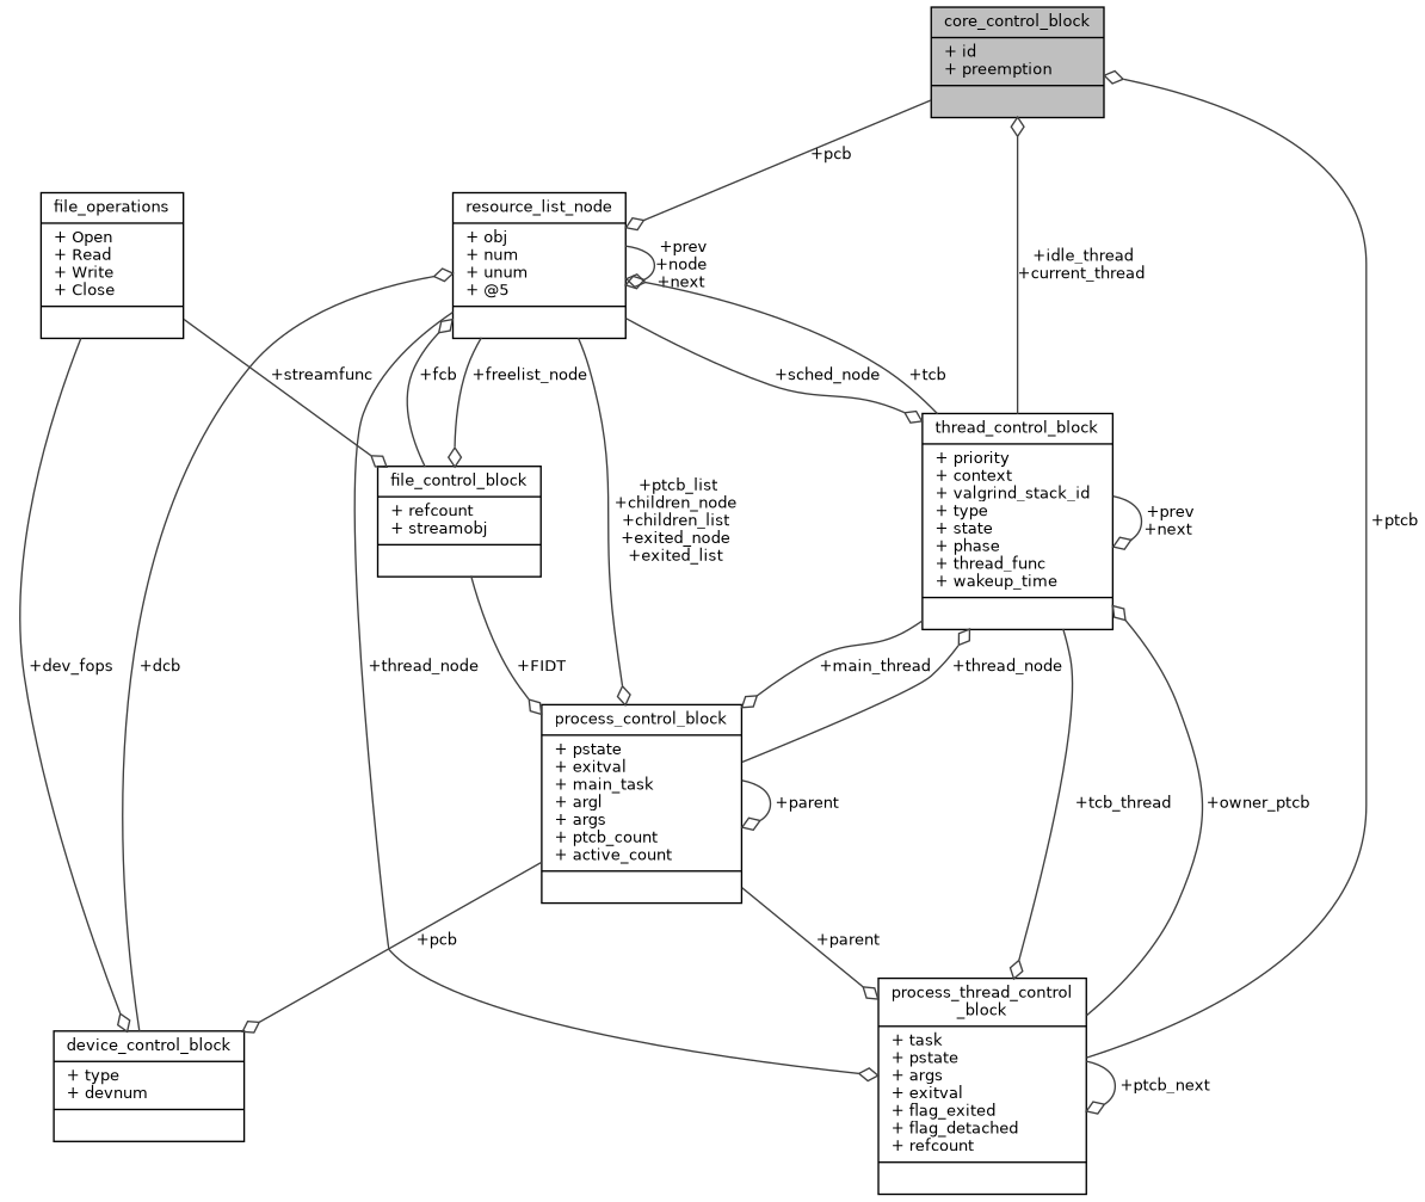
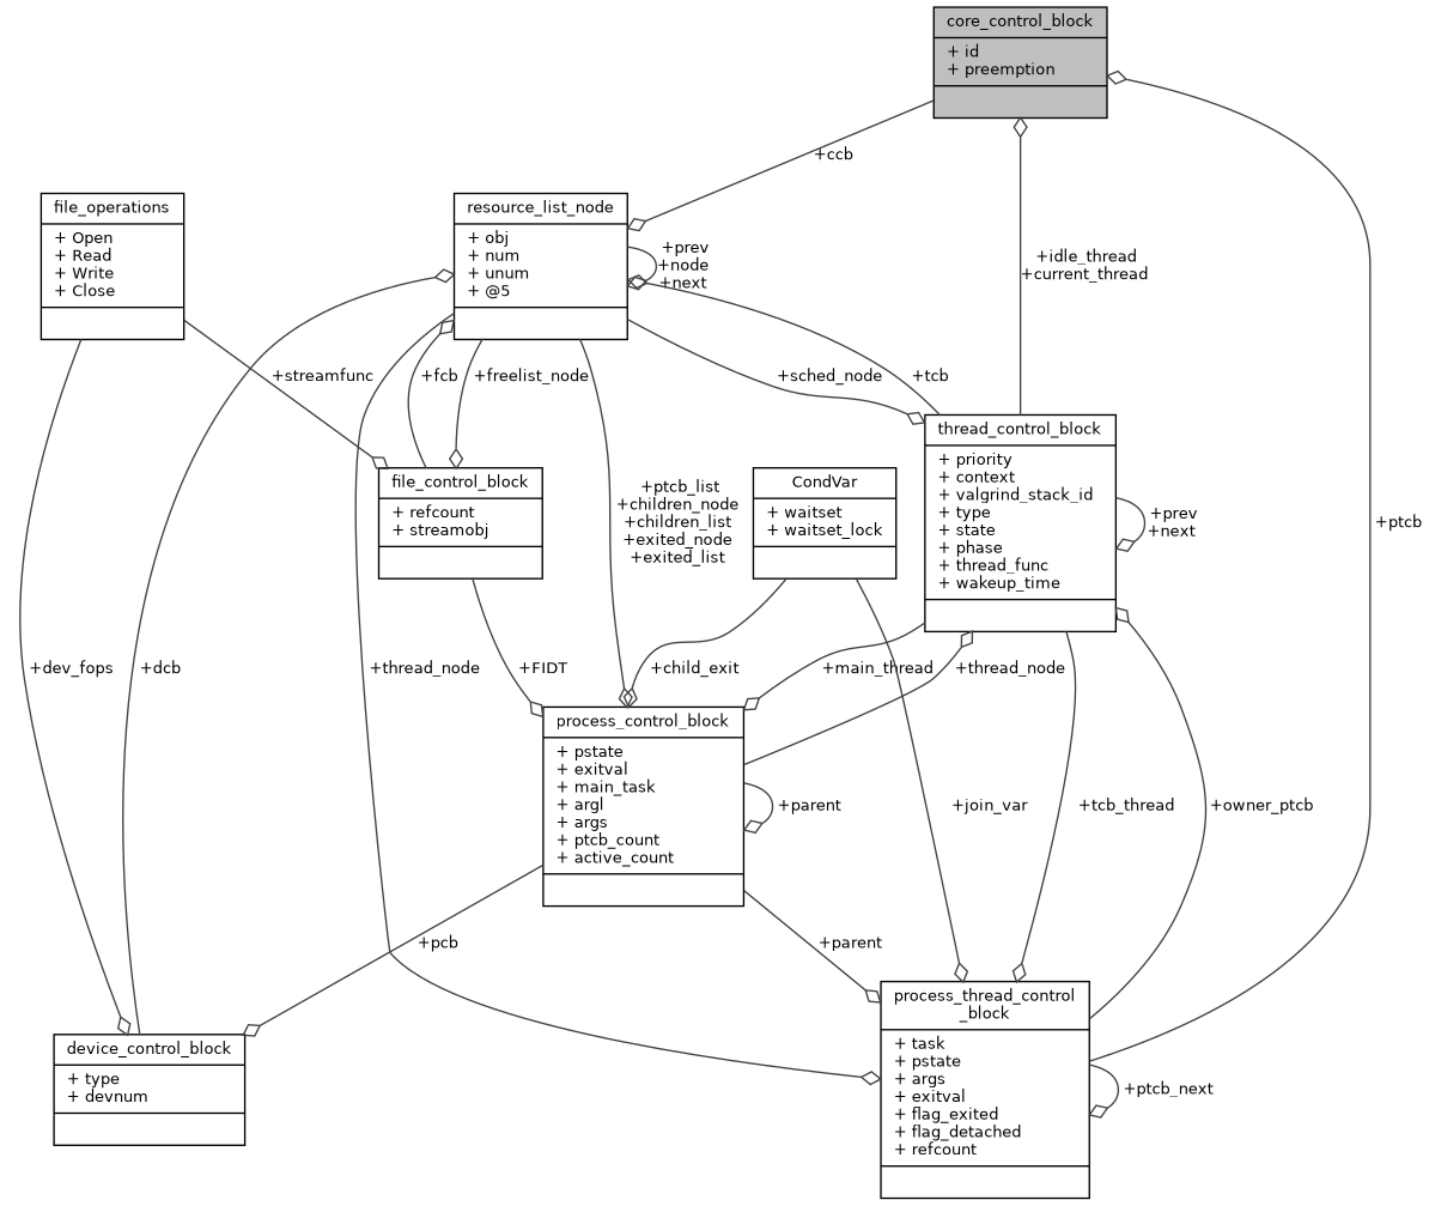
  digraph {
    node [color=black fillcolor=white fontname=Helvetica fontsize=10 shape=record style=filled]
    edge [arrowhead=odiamond color=grey25 fontname=Helvetica fontsize=10 labelfontname=Helvetica labelfontsize=10 style=solid]
    n1 [fillcolor=grey75 fontcolor=black height=0.2 label="{core_control_block\n|+ id\l+ preemption\l|}" width=0.4]
    n2 [height=0.2 label="{resource_list_node\n|+ obj\l+ num\l+ unum\l+ @5\l|}" width=0.4]
    n3 [height=0.2 label="{thread_control_block\n|+ priority\l+ context\l+ valgrind_stack_id\l+ type\l+ state\l+ phase\l+ thread_func\l+ wakeup_time\l|}" width=0.4]
    n4 [height=0.2 label="{process_control_block\n|+ pstate\l+ exitval\l+ main_task\l+ argl\l+ args\l+ ptcb_count\l+ active_count\l|}" width=0.4]
    n5 [height=0.2 label="{process_thread_control\l_block\n|+ task\l+ pstate\l+ args\l+ exitval\l+ flag_exited\l+ flag_detached\l+ refcount\l|}" width=0.4]
    n6 [height=0.2 label="{file_control_block\n|+ refcount\l+ streamobj\l|}" width=0.4]
    n7 [height=0.2 label="{device_control_block\n|+ type\l+ devnum\l|}" width=0.4]
+   n8 [height=0.2 label="{CondVar\n|+ waitset\l+ waitset_lock\l|}" width=0.4]
    n9 [height=0.2 label="{file_operations\n|+ Open\l+ Read\l+ Write\l+ Close\l|}" width=0.4]
-   n1 -> n2 [label=" +pcb"]
+   n1 -> n2 [label=" +ccb"]
    n2 -> n2 [label=" +prev\n+node\n+next"]
    n2 -> n3 [label=" +sched_node"]
    n2 -> n4 [label=" +ptcb_list\n+children_node\n+children_list\n+exited_node\n+exited_list"]
    n2 -> n5 [label=" +thread_node"]
    n2 -> n6 [label=" +freelist_node"]
    n3 -> n1 [label=" +idle_thread\n+current_thread"]
    n3 -> n2 [label=" +tcb"]
    n3 -> n3 [label=" +prev\n+next"]
    n3 -> n4 [label=" +main_thread"]
    n3 -> n5 [label=" +tcb_thread"]
    n4 -> n3 [label=" +thread_node"]
    n4 -> n4 [label=" +parent"]
    n4 -> n5 [label=" +parent"]
    n4 -> n7 [label=" +pcb"]
    n5 -> n1 [label=" +ptcb"]
    n5 -> n3 [label=" +owner_ptcb"]
    n5 -> n5 [label=" +ptcb_next"]
    n6 -> n2 [label=" +fcb"]
    n6 -> n4 [label=" +FIDT"]
    n7 -> n2 [label=" +dcb"]
+   n8 -> n4 [label=" +child_exit"]
+   n8 -> n5 [label=" +join_var"]
    n9 -> n6 [label=" +streamfunc"]
    n9 -> n7 [label=" +dev_fops"]
  }
